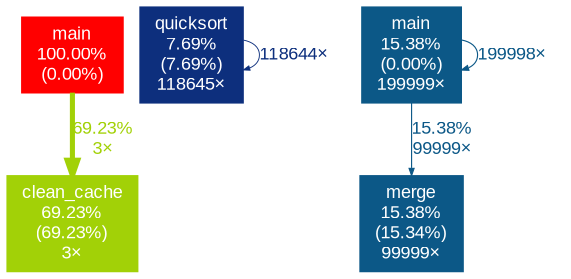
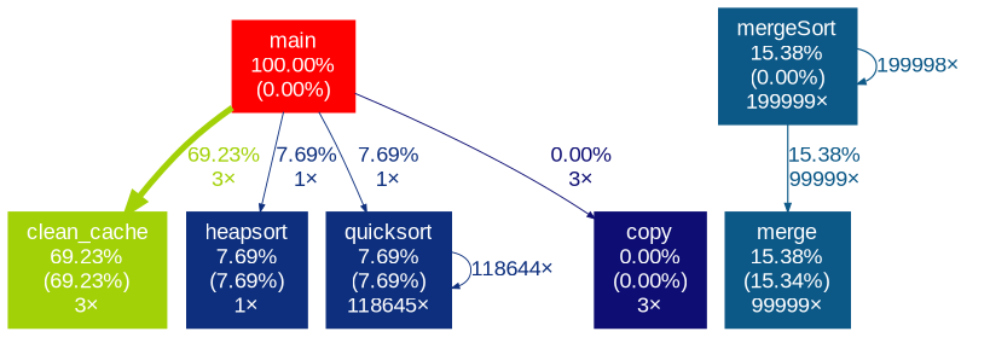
  digraph {
    fontname=Arial
    nodesep=0.125
    ranksep=0.25
    node [color="#0d2f7d" fontcolor="#ffffff" fontname=Arial fontsize=10.00 shape=box style=filled]
    edge [arrowsize=0.35 color="#0d2f7d" fontcolor="#0d2f7d" fontname=Arial fontsize=10.00 labeldistance=0.50 penwidth=0.50]
    n1 [color="#ff0000" height=0 label="main\n100.00%\n(0.00%)" width=0]
    n2 [color="#a2d107" height=0 label="clean_cache\n69.23%\n(69.23%)\n3×" width=0]
+   n3 [height=0 label="heapsort\n7.69%\n(7.69%)\n1×" width=0]
    n4 [height=0 label="quicksort\n7.69%\n(7.69%)\n118645×" width=0]
-   n6 [color="#0c5887" height=0 label="main\n15.38%\n(0.00%)\n199999×" width=0]
+   n5 [color="#0d0d73" height=0 label="copy\n0.00%\n(0.00%)\n3×" width=0]
+   n6 [color="#0c5887" height=0 label="mergeSort\n15.38%\n(0.00%)\n199999×" width=0]
    n7 [color="#0c5887" height=0 label="merge\n15.38%\n(15.34%)\n99999×" width=0]
    n1 -> n2 [arrowsize=0.83 color="#a2d107" fontcolor="#a2d107" label="69.23%\n3×" labeldistance=2.77 penwidth=2.77]
+   n1 -> n3 [label="7.69%\n1×"]
+   n1 -> n4 [label="7.69%\n1×"]
+   n1 -> n5 [color="#0d0d73" fontcolor="#0d0d73" label="0.00%\n3×"]
    n4 -> n4 [label="118644×"]
    n6 -> n6 [arrowsize=0.39 color="#0c5887" fontcolor="#0c5887" label="199998×" labeldistance=0.62 penwidth=0.62]
    n6 -> n7 [arrowsize=0.39 color="#0c5887" fontcolor="#0c5887" label="15.38%\n99999×" labeldistance=0.62 penwidth=0.62]
  }
